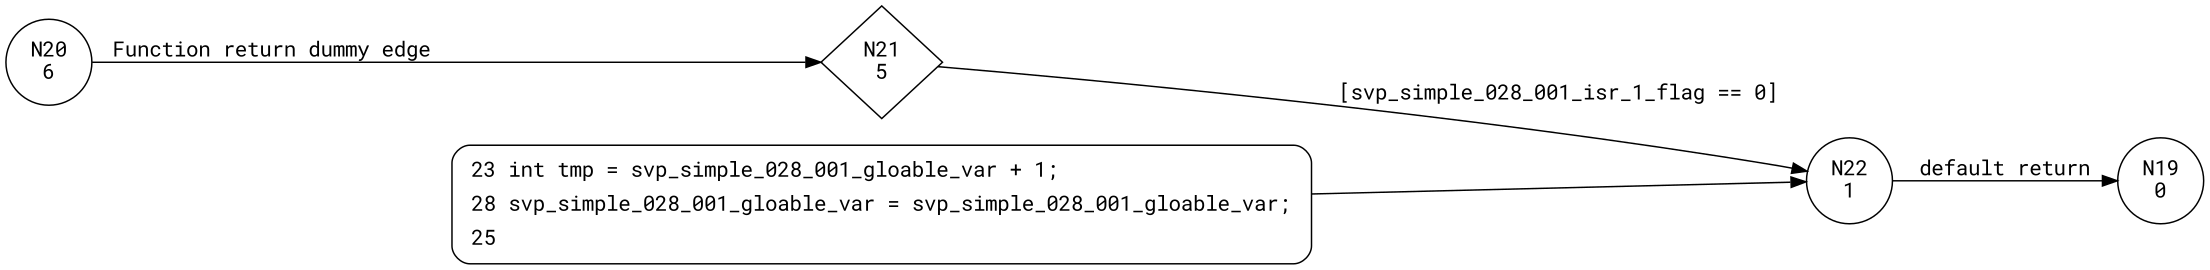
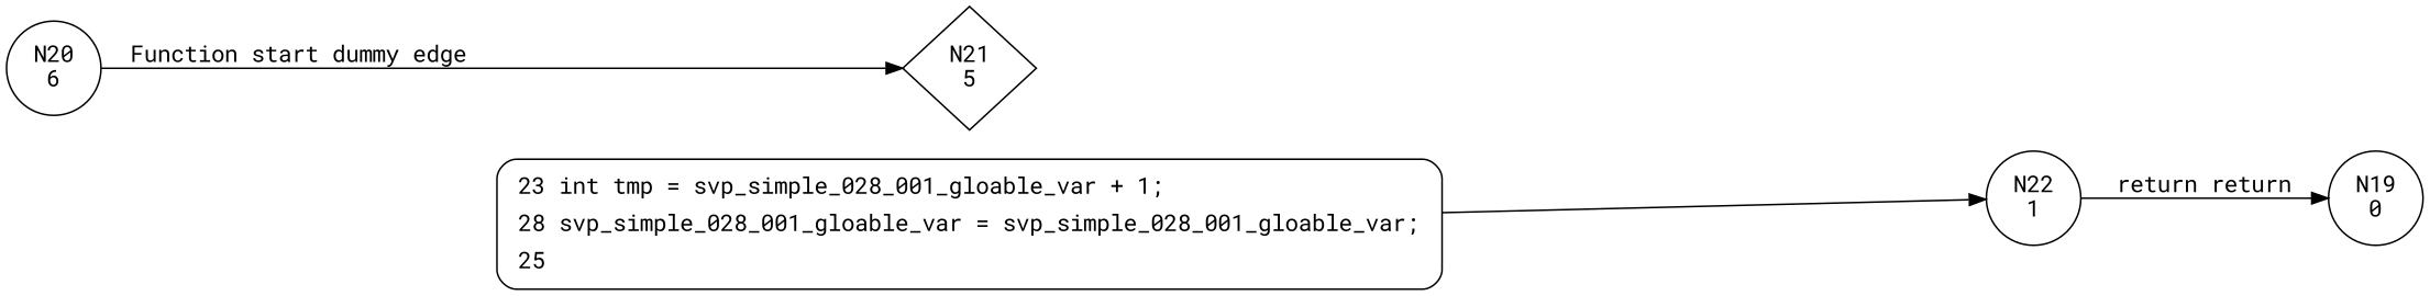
  digraph {
    fontname="Roboto Mono"
    rankdir=LR
    node [fontname="Roboto Mono" shape=circle]
    edge [fontname="Roboto Mono"]
    n1 [label="N20\n6"]
    n2 [label="N21\n5" shape=diamond]
    n3 [label="N22\n1"]
    n4 [label="N19\n0"]
    n5 [fillcolor=white label=<<table border="0" cellborder="0" cellpadding="3" bgcolor="white"><tr><td align="right">23</td><td align="left">int tmp = svp_simple_028_001_gloable_var + 1;</td></tr><tr><td align="right">28</td><td align="left">svp_simple_028_001_gloable_var = svp_simple_028_001_gloable_var;</td></tr><tr><td align="right">25</td><td align="left"></td></tr></table>> penwidth=1 shape=Mrecord style="filled,bold"]
-   n1 -> n2 [label="Function return dummy edge"]
-   n2 -> n3 [label="[svp_simple_028_001_isr_1_flag == 0]"]
-   n3 -> n4 [label="default return"]
+   n1 -> n2 [label="Function start dummy edge"]
+   n3 -> n4 [label="return return"]
    n5 -> n3
  }
